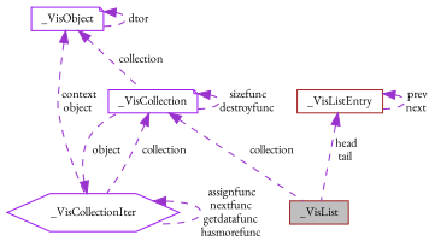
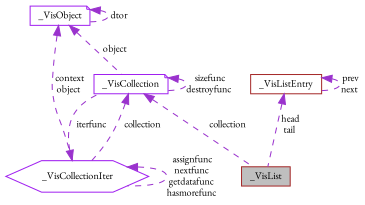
  digraph {
    fontname="EB Garamond"
    node [color=purple fillcolor=white fontname="EB Garamond" fontsize=10 shape=box style=filled]
    edge [color=darkorchid3 dir=back fontname="EB Garamond" fontsize=10 labelfontname=Helvetica labelfontsize=10 style=dashed]
    n1 [color=brown fillcolor=grey75 fontcolor=black height=0.2 label=_VisList width=0.4]
    n2 [height=0.2 label=_VisCollection shape=note width=0.4]
    n3 [height=0.2 label=_VisCollectionIter shape=hexagon width=0.4]
    n4 [height=0.2 label=_VisObject shape=note width=0.4]
    n5 [color=brown height=0.2 label=_VisListEntry width=0.4]
    n2 -> n1 [label=" collection"]
    n2 -> n2 [label=" sizefunc\ndestroyfunc"]
    n2 -> n3 [label=" collection"]
-   n3 -> n2 [label=" object"]
+   n3 -> n2 [label=" iterfunc"]
    n3 -> n3 [label=" assignfunc\nnextfunc\ngetdatafunc\nhasmorefunc"]
-   n4 -> n2 [label=" collection"]
+   n4 -> n2 [label=" object"]
    n4 -> n3 [label=" context\nobject"]
    n4 -> n4 [label=" dtor"]
    n5 -> n1 [label=" head\ntail"]
    n5 -> n5 [label=" prev\nnext"]
  }
